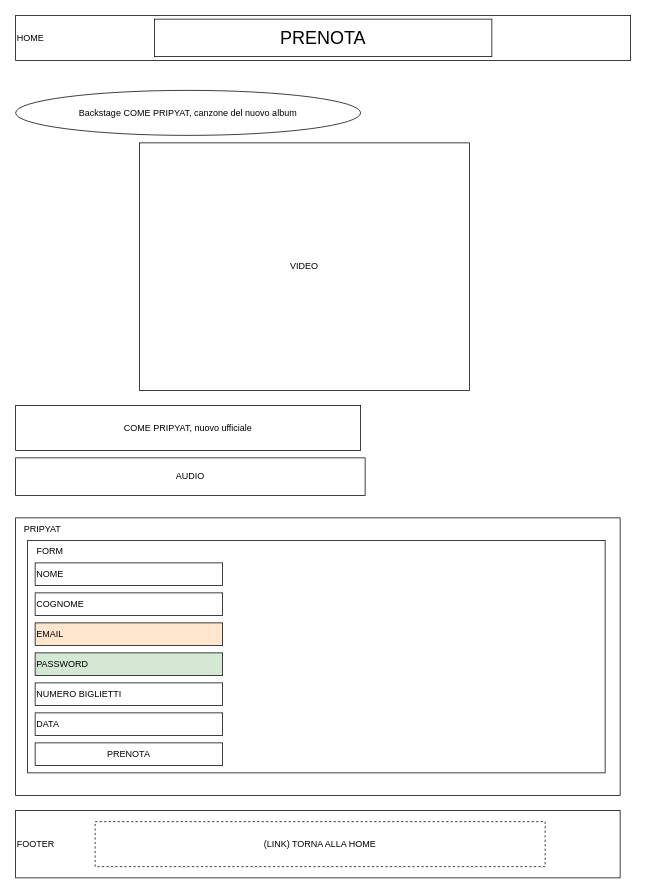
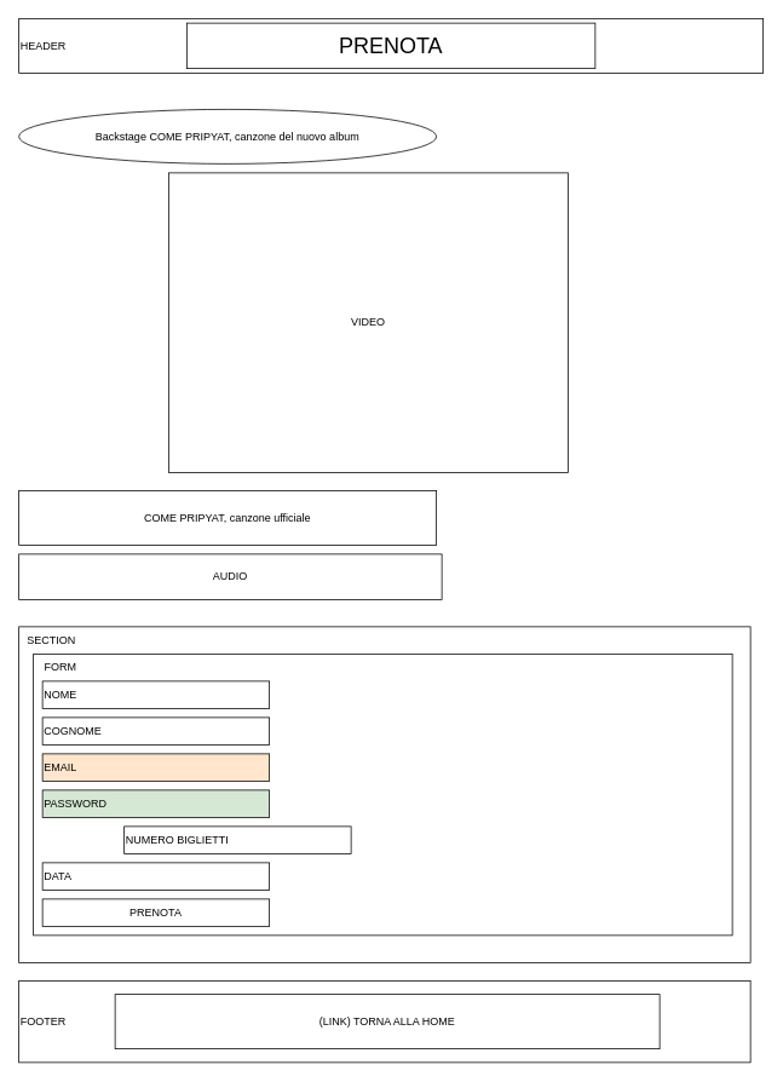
  <mxCell id="0" />
  <mxCell id="1" parent="0" />
- <mxCell id="2" value="HOME" style="rounded=0;whiteSpace=wrap;html=1;align=left;" parent="1" vertex="1"><mxGeometry x="20" width="820" height="60" as="geometry" y="20" /></mxCell>
+ <mxCell id="2" value="HEADER" style="rounded=0;whiteSpace=wrap;html=1;align=left;" parent="1" vertex="1"><mxGeometry x="20" width="820" height="60" as="geometry" y="20" /></mxCell>
  <mxCell id="3" value="&lt;font style=&quot;font-size: 24px;&quot;&gt;PRENOTA&lt;/font&gt;" style="rounded=0;whiteSpace=wrap;html=1;" parent="1" vertex="1"><mxGeometry x="205" y="25" width="450" height="50" as="geometry" /></mxCell>
  <mxCell id="4" value="Backstage COME PRIPYAT, canzone del nuovo album" style="ellipse;whiteSpace=wrap;html=1;" parent="1" vertex="1"><mxGeometry x="20" y="120" width="460" height="60" as="geometry" /></mxCell>
  <mxCell id="5" value="VIDEO" style="rounded=0;whiteSpace=wrap;html=1;" parent="1" vertex="1"><mxGeometry x="185" y="190" width="440" height="330" as="geometry" /></mxCell>
- <mxCell id="6" value="COME PRIPYAT, nuovo ufficiale" style="rounded=0;whiteSpace=wrap;html=1;" vertex="1" parent="1"><mxGeometry x="20" y="540" width="460" height="60" as="geometry" /></mxCell>
+ <mxCell id="6" value="COME PRIPYAT, canzone ufficiale" style="rounded=0;whiteSpace=wrap;html=1;" vertex="1" parent="1"><mxGeometry x="20" y="540" width="460" height="60" as="geometry" /></mxCell>
  <mxCell id="7" value="AUDIO" style="rounded=0;whiteSpace=wrap;html=1;" vertex="1" parent="1"><mxGeometry x="20" y="610" width="466" height="50" as="geometry" /></mxCell>
  <mxCell id="8" value="" style="rounded=0;whiteSpace=wrap;html=1;" vertex="1" parent="1"><mxGeometry x="20" y="690" width="806" height="370" as="geometry" /></mxCell>
  <mxCell id="9" value="" style="rounded=0;whiteSpace=wrap;html=1;" vertex="1" parent="1"><mxGeometry x="36" y="720" width="770" height="310" as="geometry" /></mxCell>
- <mxCell id="10" value="PRIPYAT" style="text;html=1;strokeColor=none;fillColor=none;align=center;verticalAlign=middle;whiteSpace=wrap;rounded=0;" vertex="1" parent="1"><mxGeometry x="26" y="690" width="60" height="30" as="geometry" /></mxCell>
+ <mxCell id="10" value="SECTION" style="text;html=1;strokeColor=none;fillColor=none;align=center;verticalAlign=middle;whiteSpace=wrap;rounded=0;" vertex="1" parent="1"><mxGeometry x="26" y="690" width="60" height="30" as="geometry" /></mxCell>
  <mxCell id="11" value="FORM" style="text;html=1;strokeColor=none;fillColor=none;align=center;verticalAlign=middle;whiteSpace=wrap;rounded=0;" vertex="1" parent="1"><mxGeometry x="36" y="720" width="60" height="30" as="geometry" /></mxCell>
  <mxCell id="12" value="NOME" style="rounded=0;whiteSpace=wrap;html=1;align=left;" vertex="1" parent="1"><mxGeometry x="46" y="750" width="250" height="30" as="geometry" /></mxCell>
  <mxCell id="13" value="COGNOME" style="rounded=0;whiteSpace=wrap;html=1;align=left;" vertex="1" parent="1"><mxGeometry x="46" y="790" width="250" height="30" as="geometry" /></mxCell>
  <mxCell id="14" value="EMAIL" style="rounded=0;whiteSpace=wrap;html=1;align=left;fillColor=#ffe6cc;" vertex="1" parent="1"><mxGeometry x="46" y="830" width="250" height="30" as="geometry" /></mxCell>
  <mxCell id="15" value="PASSWORD" style="rounded=0;whiteSpace=wrap;html=1;align=left;fillColor=#d5e8d4;" vertex="1" parent="1"><mxGeometry x="46" y="870" width="250" height="30" as="geometry" /></mxCell>
- <mxCell id="16" value="NUMERO BIGLIETTI" style="rounded=0;whiteSpace=wrap;html=1;align=left;" vertex="1" parent="1"><mxGeometry x="46" y="910" width="250" height="30" as="geometry" /></mxCell>
+ <mxCell id="16" value="NUMERO BIGLIETTI" style="rounded=0;whiteSpace=wrap;html=1;align=left;" vertex="1" parent="1"><mxGeometry x="136" y="910" width="250" height="30" as="geometry" /></mxCell>
  <mxCell id="17" value="DATA&amp;nbsp;" style="rounded=0;whiteSpace=wrap;html=1;align=left;" vertex="1" parent="1"><mxGeometry x="46" y="950" width="250" height="30" as="geometry" /></mxCell>
  <mxCell id="18" value="PRENOTA" style="rounded=0;whiteSpace=wrap;html=1;align=center;" vertex="1" parent="1"><mxGeometry x="46" y="990" width="250" height="30" as="geometry" /></mxCell>
  <mxCell id="19" value="FOOTER" style="rounded=0;whiteSpace=wrap;html=1;align=left;" vertex="1" parent="1"><mxGeometry x="20" y="1080" width="806" height="90" as="geometry" /></mxCell>
- <mxCell id="20" value="(LINK) TORNA ALLA HOME" style="rounded=0;whiteSpace=wrap;html=1;dashed=1;" vertex="1" parent="1"><mxGeometry x="126" y="1095" width="600" height="60" as="geometry" /></mxCell>
+ <mxCell id="20" value="(LINK) TORNA ALLA HOME" style="rounded=0;whiteSpace=wrap;html=1;" vertex="1" parent="1"><mxGeometry x="126" y="1095" width="600" height="60" as="geometry" /></mxCell>
